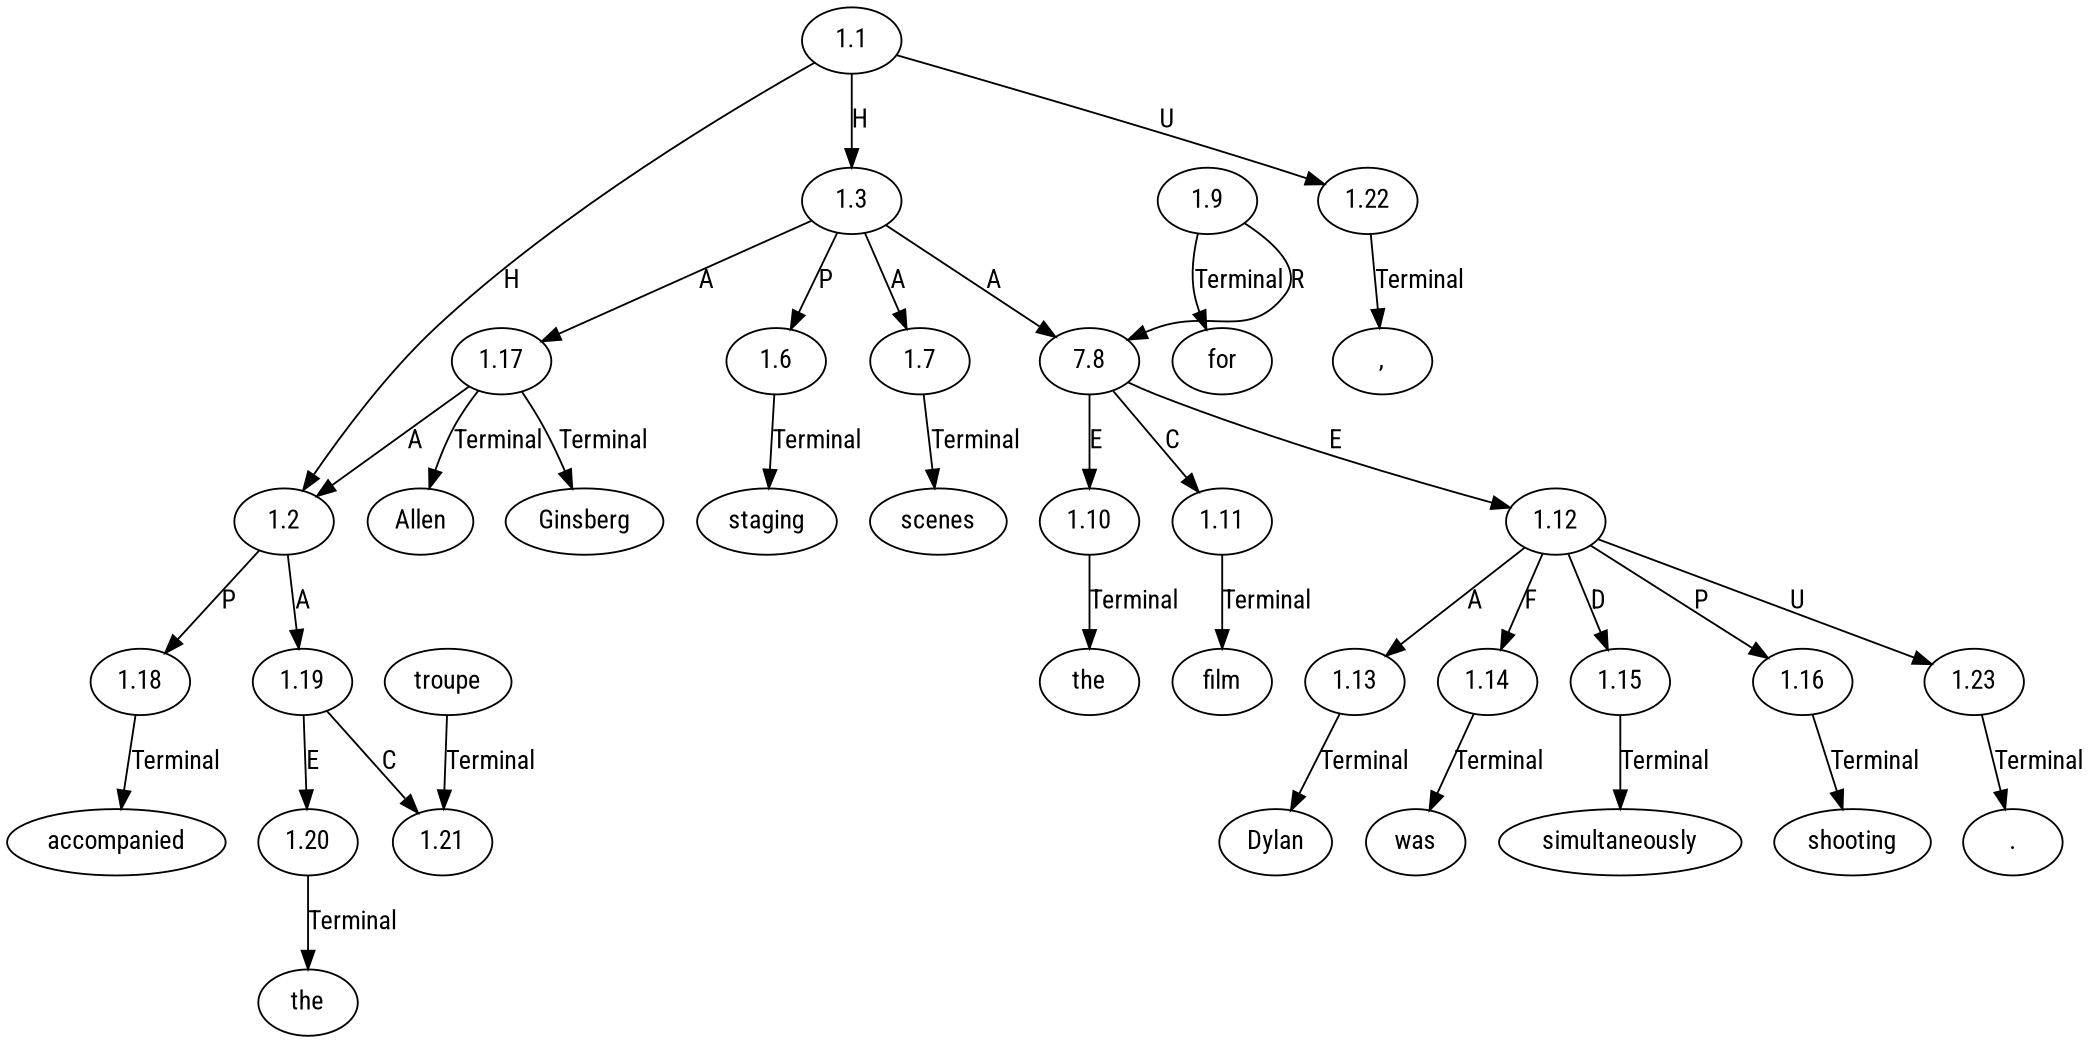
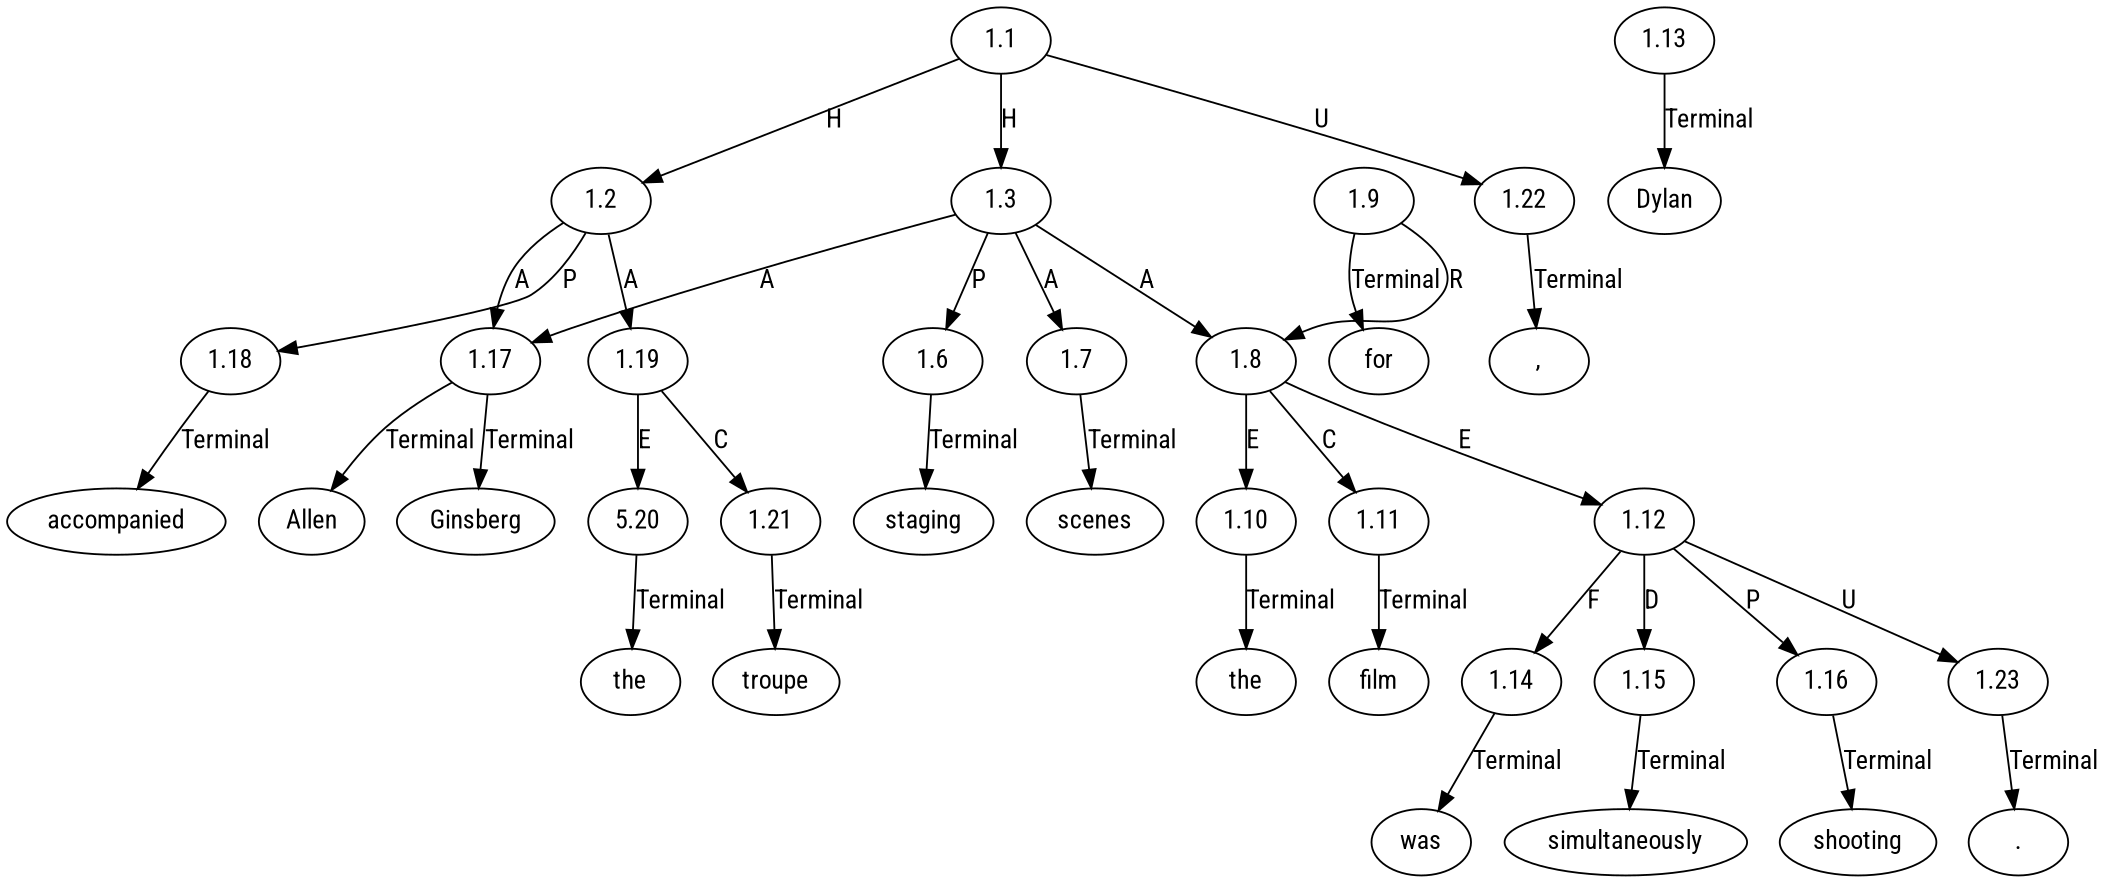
  digraph {
    fontname="Roboto Condensed"
    node [fontname="Roboto Condensed" ordering=out]
    edge [fontname="Roboto Condensed" ordering=out]
    n1 [label=Allen]
    n2 [label=the]
    n3 [label=film]
    n4 [label=Dylan]
    n5 [label=was]
    n6 [label=simultaneously]
    n7 [label=shooting]
    n8 [label="."]
    n9 [label=Ginsberg]
    n10 [label=accompanied]
    n11 [label=the]
    n12 [label=troupe]
    n13 [label=","]
    n14 [label=staging]
    n15 [label=scenes]
    n16 [label=for]
    n17 [label=1.1]
    n18 [label=1.2]
    n19 [label=1.3]
    n20 [label=1.22]
    n21 [label=1.17]
    n22 [label=1.18]
    n23 [label=1.19]
    n24 [label=1.6]
    n25 [label=1.7]
-   n26 [label=7.8]
-   n27 [label=1.20]
+   n26 [label=1.8]
+   n27 [label=5.20]
    n28 [label=1.21]
    n29 [label=1.10]
    n30 [label=1.11]
    n31 [label=1.12]
    n32 [label=1.9]
    n33 [label=1.13]
    n34 [label=1.14]
    n35 [label=1.15]
    n36 [label=1.16]
    n37 [label=1.23]
    n17 -> n18 [label=H]
    n17 -> n19 [label=H]
    n17 -> n20 [label=U]
-   n21 -> n18 [label=A]
+   n18 -> n21 [label=A]
    n18 -> n22 [label=P]
    n18 -> n23 [label=A]
    n19 -> n21 [label=A]
    n19 -> n24 [label=P]
    n19 -> n25 [label=A]
    n19 -> n26 [label=A]
    n20 -> n13 [label=Terminal]
    n21 -> n1 [label=Terminal]
    n21 -> n9 [label=Terminal]
    n22 -> n10 [label=Terminal]
    n23 -> n27 [label=E]
    n23 -> n28 [label=C]
    n24 -> n14 [label=Terminal]
    n25 -> n15 [label=Terminal]
    n26 -> n29 [label=E]
    n26 -> n30 [label=C]
    n26 -> n31 [label=E]
    n27 -> n11 [label=Terminal]
-   n12 -> n28 [label=Terminal]
+   n28 -> n12 [label=Terminal]
    n29 -> n2 [label=Terminal]
    n30 -> n3 [label=Terminal]
-   n31 -> n33 [label=A]
    n31 -> n34 [label=F]
    n31 -> n35 [label=D]
    n31 -> n36 [label=P]
    n31 -> n37 [label=U]
    n32 -> n16 [label=Terminal]
    n32 -> n26 [label=R]
    n33 -> n4 [label=Terminal]
    n34 -> n5 [label=Terminal]
    n35 -> n6 [label=Terminal]
    n36 -> n7 [label=Terminal]
    n37 -> n8 [label=Terminal]
  }
